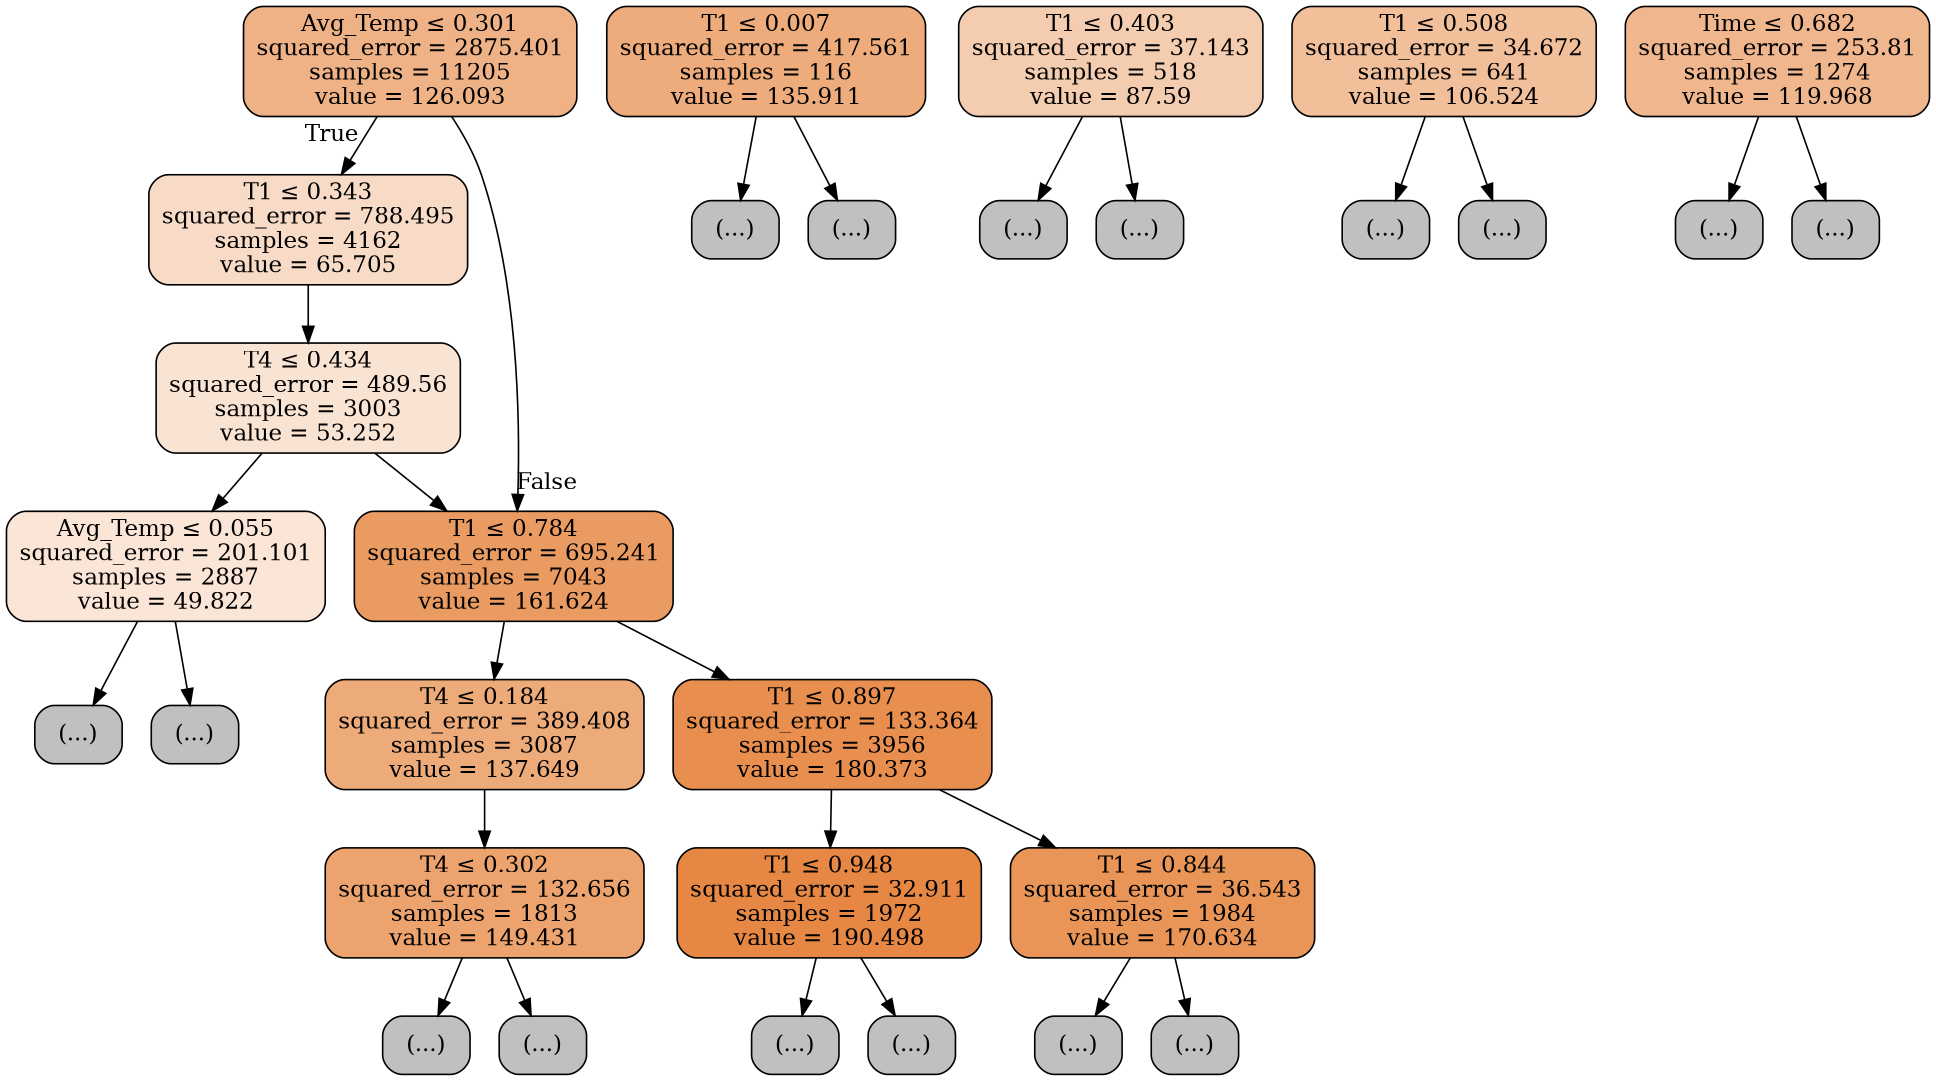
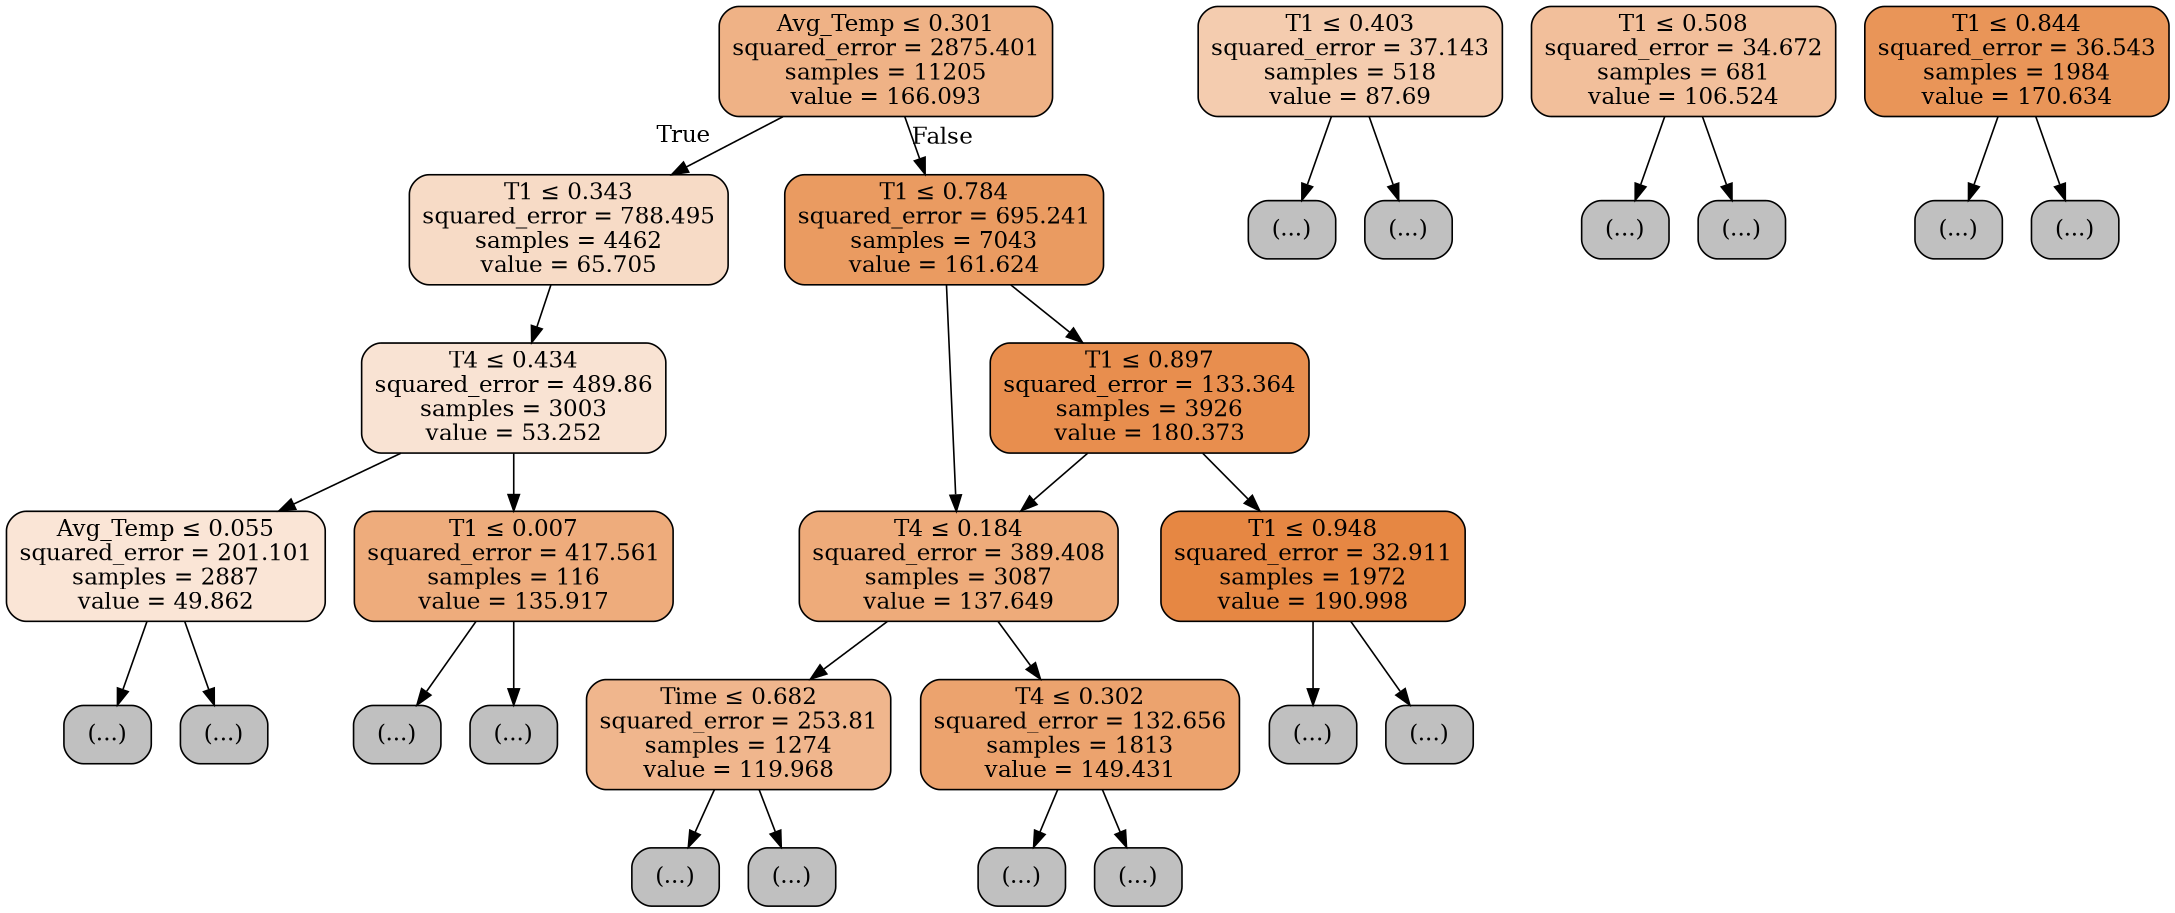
  digraph {
    fontname="DejaVu Serif"
    node [color=black fillcolor="#C0C0C0" fontname="DejaVu Serif" shape=box style="filled, rounded"]
    edge [fontname="DejaVu Serif"]
-   n1 [fillcolor="#efb286" label=<Avg_Temp &le; 0.301<br/>squared_error = 2875.401<br/>samples = 11205<br/>value = 126.093>]
-   n2 [fillcolor="#f7dbc6" label=<T1 &le; 0.343<br/>squared_error = 788.495<br/>samples = 4162<br/>value = 65.705>]
+   n1 [fillcolor="#efb286" label=<Avg_Temp &le; 0.301<br/>squared_error = 2875.401<br/>samples = 11205<br/>value = 166.093>]
+   n2 [fillcolor="#f7dbc6" label=<T1 &le; 0.343<br/>squared_error = 788.495<br/>samples = 4462<br/>value = 65.705>]
    n3 [fillcolor="#ea9b61" label=<T1 &le; 0.784<br/>squared_error = 695.241<br/>samples = 7043<br/>value = 161.624>]
-   n4 [fillcolor="#f9e3d3" label=<T4 &le; 0.434<br/>squared_error = 489.56<br/>samples = 3003<br/>value = 53.252>]
+   n4 [fillcolor="#f9e3d3" label=<T4 &le; 0.434<br/>squared_error = 489.86<br/>samples = 3003<br/>value = 53.252>]
    n5 [fillcolor="#eeab7a" label=<T4 &le; 0.184<br/>squared_error = 389.408<br/>samples = 3087<br/>value = 137.649>]
-   n6 [fillcolor="#e88e4e" label=<T1 &le; 0.897<br/>squared_error = 133.364<br/>samples = 3956<br/>value = 180.373>]
-   n7 [fillcolor="#fae5d6" label=<Avg_Temp &le; 0.055<br/>squared_error = 201.101<br/>samples = 2887<br/>value = 49.822>]
-   n8 [fillcolor="#eeac7c" label=<T1 &le; 0.007<br/>squared_error = 417.561<br/>samples = 116<br/>value = 135.911>]
+   n6 [fillcolor="#e88e4e" label=<T1 &le; 0.897<br/>squared_error = 133.364<br/>samples = 3926<br/>value = 180.373>]
+   n7 [fillcolor="#fae5d6" label=<Avg_Temp &le; 0.055<br/>squared_error = 201.101<br/>samples = 2887<br/>value = 49.862>]
+   n8 [fillcolor="#eeac7c" label=<T1 &le; 0.007<br/>squared_error = 417.561<br/>samples = 116<br/>value = 135.917>]
    n9 [label="(...)"]
    n10 [label="(...)"]
    n11 [label="(...)"]
    n12 [label="(...)"]
-   n13 [fillcolor="#f4ccaf" label=<T1 &le; 0.403<br/>squared_error = 37.143<br/>samples = 518<br/>value = 87.59>]
+   n13 [fillcolor="#f4ccaf" label=<T1 &le; 0.403<br/>squared_error = 37.143<br/>samples = 518<br/>value = 87.69>]
    n14 [label="(...)"]
    n15 [label="(...)"]
-   n16 [fillcolor="#f2bf9b" label=<T1 &le; 0.508<br/>squared_error = 34.672<br/>samples = 641<br/>value = 106.524>]
+   n16 [fillcolor="#f2bf9b" label=<T1 &le; 0.508<br/>squared_error = 34.672<br/>samples = 681<br/>value = 106.524>]
    n17 [label="(...)"]
    n18 [label="(...)"]
    n19 [fillcolor="#f0b68d" label=<Time &le; 0.682<br/>squared_error = 253.81<br/>samples = 1274<br/>value = 119.968>]
    n20 [fillcolor="#eca36e" label=<T4 &le; 0.302<br/>squared_error = 132.656<br/>samples = 1813<br/>value = 149.431>]
    n21 [fillcolor="#e99558" label=<T1 &le; 0.844<br/>squared_error = 36.543<br/>samples = 1984<br/>value = 170.634>]
-   n22 [fillcolor="#e68743" label=<T1 &le; 0.948<br/>squared_error = 32.911<br/>samples = 1972<br/>value = 190.498>]
+   n22 [fillcolor="#e68743" label=<T1 &le; 0.948<br/>squared_error = 32.911<br/>samples = 1972<br/>value = 190.998>]
    n23 [label="(...)"]
    n24 [label="(...)"]
    n25 [label="(...)"]
    n26 [label="(...)"]
    n27 [label="(...)"]
    n28 [label="(...)"]
    n29 [label="(...)"]
    n30 [label="(...)"]
    n1 -> n2 [headlabel=True labelangle=45 labeldistance=2.5]
    n1 -> n3 [headlabel=False labelangle=-45 labeldistance=2.5]
    n2 -> n4
    n3 -> n5
    n3 -> n6
    n4 -> n7
-   n4 -> n3
+   n4 -> n8
+   n5 -> n19
    n5 -> n20
-   n6 -> n21
+   n6 -> n5
    n6 -> n22
    n7 -> n9
    n7 -> n10
    n8 -> n11
    n8 -> n12
    n13 -> n14
    n13 -> n15
    n16 -> n17
    n16 -> n18
    n19 -> n23
    n19 -> n24
    n20 -> n25
    n20 -> n26
    n21 -> n27
    n21 -> n28
    n22 -> n29
    n22 -> n30
  }
